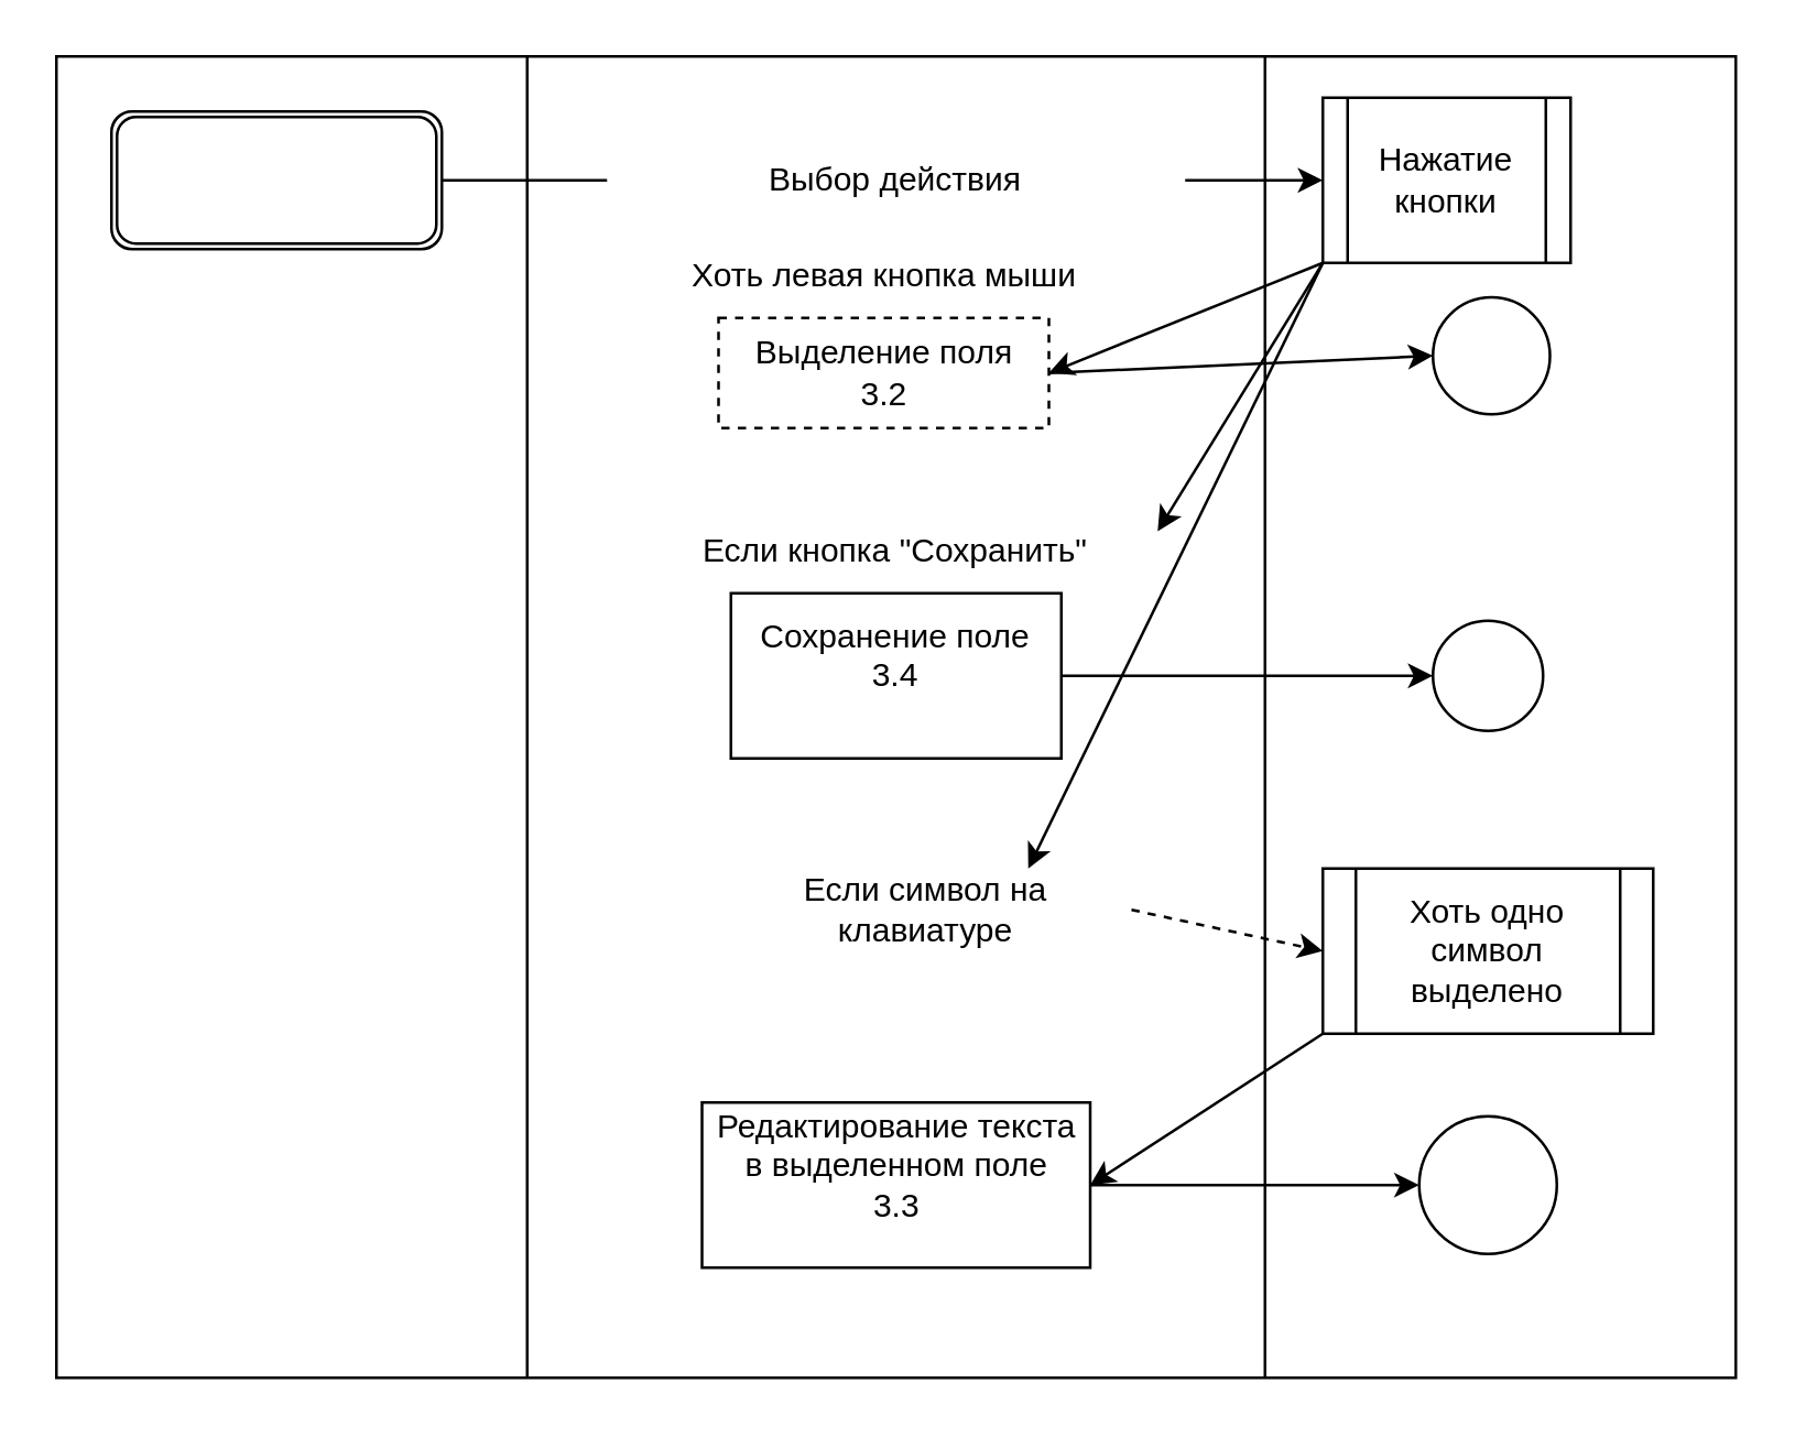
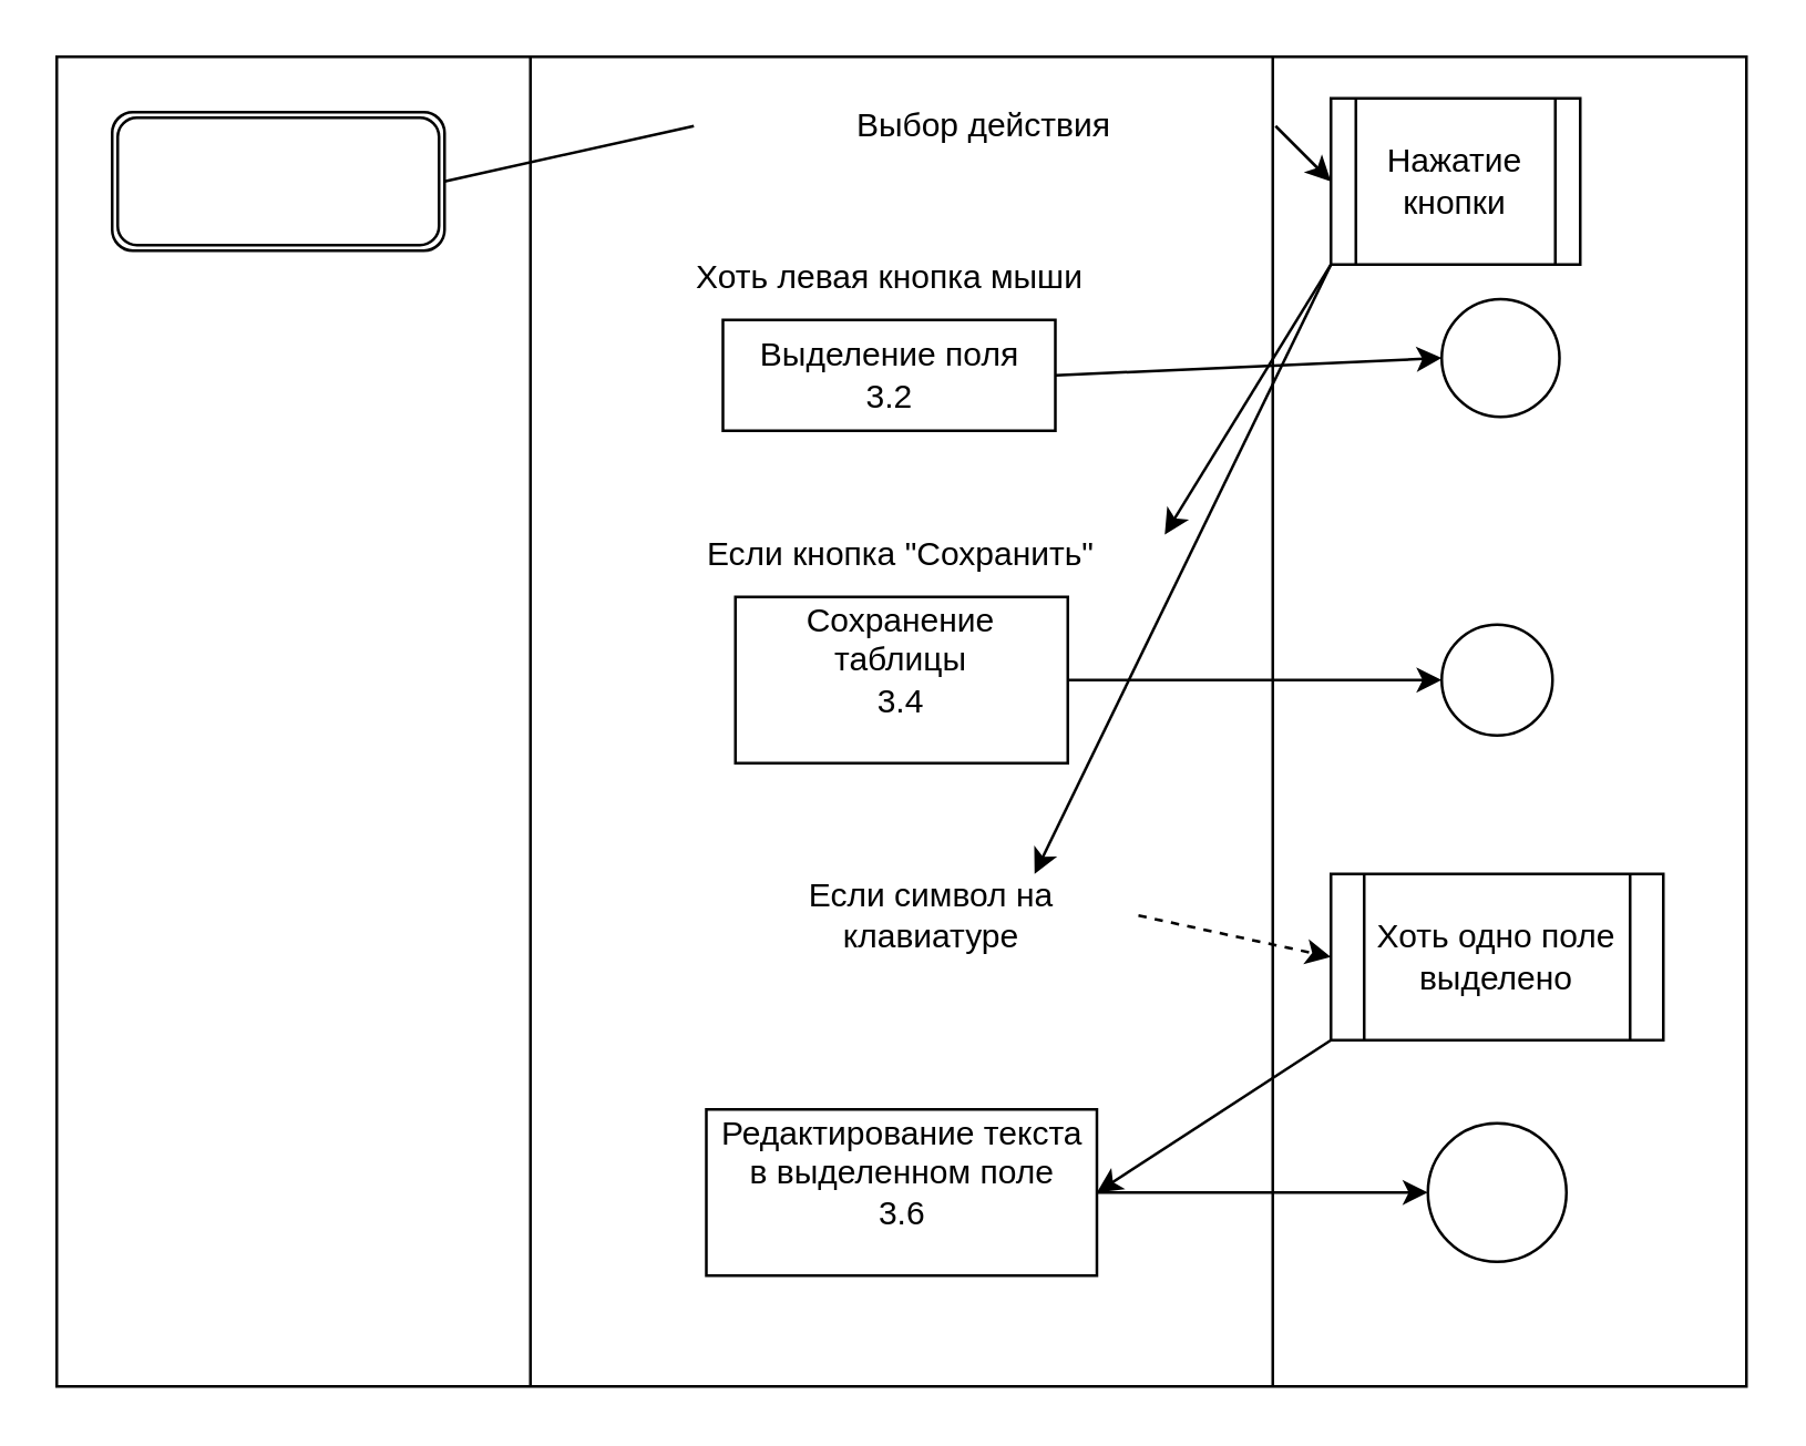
  <mxCell id="0" />
  <mxCell id="1" parent="0" />
  <mxCell id="2" value="" style="shape=process;whiteSpace=wrap;html=1;backgroundOutline=1;size=0.281;" parent="1" vertex="1"><mxGeometry x="20" y="20" width="610" height="480" as="geometry" /></mxCell>
  <mxCell id="3" value="" style="shape=ext;double=1;rounded=1;whiteSpace=wrap;html=1;" parent="1" vertex="1"><mxGeometry x="40" y="40" width="120" height="50" as="geometry" /></mxCell>
  <mxCell id="4" value="" style="endArrow=none;html=1;rounded=0;exitX=1;exitY=0.5;exitDx=0;exitDy=0;entryX=0;entryY=0.5;entryDx=0;entryDy=0;" parent="1" source="3" target="5" edge="1"><mxGeometry width="50" height="50" relative="1" as="geometry"><mxPoint x="220" y="90" as="sourcePoint" /><mxPoint x="260" y="40" as="targetPoint" /></mxGeometry></mxCell>
- <mxCell id="5" value="Выбор действия" style="text;html=1;strokeColor=none;fillColor=none;align=center;verticalAlign=middle;whiteSpace=wrap;rounded=0;" parent="1" vertex="1"><mxGeometry x="220" y="50" width="210" height="30" as="geometry" /></mxCell>
+ <mxCell id="5" value="Выбор действия" style="text;html=1;strokeColor=none;fillColor=none;align=center;verticalAlign=middle;whiteSpace=wrap;rounded=0;" parent="1" vertex="1"><mxGeometry x="250" y="30" width="210" height="30" as="geometry" /></mxCell>
  <mxCell id="6" value="Нажатие кнопки" style="shape=process;whiteSpace=wrap;html=1;backgroundOutline=1;" parent="1" vertex="1"><mxGeometry x="480" y="35" width="90" height="60" as="geometry" /></mxCell>
- <mxCell id="7" value="&lt;div&gt;Выделение поля&lt;/div&gt;&lt;div&gt;3.2&lt;/div&gt;" style="rounded=0;whiteSpace=wrap;html=1;dashed=1;" parent="1" vertex="1"><mxGeometry x="260.5" y="115" width="120" height="40" as="geometry" /></mxCell>
+ <mxCell id="7" value="&lt;div&gt;Выделение поля&lt;/div&gt;&lt;div&gt;3.2&lt;/div&gt;" style="rounded=0;whiteSpace=wrap;html=1;" parent="1" vertex="1"><mxGeometry x="260.5" y="115" width="120" height="40" as="geometry" /></mxCell>
  <mxCell id="8" value="" style="endArrow=classic;html=1;rounded=0;exitX=1;exitY=0.5;exitDx=0;exitDy=0;entryX=0;entryY=0.5;entryDx=0;entryDy=0;" parent="1" source="5" target="6" edge="1"><mxGeometry width="50" height="50" relative="1" as="geometry"><mxPoint x="410" y="20" as="sourcePoint" /><mxPoint x="460" y="-30" as="targetPoint" /></mxGeometry></mxCell>
- <mxCell id="9" value="Хоть одно символ выделено" style="shape=process;whiteSpace=wrap;html=1;backgroundOutline=1;" parent="1" vertex="1"><mxGeometry x="480" y="315" width="120" height="60" as="geometry" /></mxCell>
- <mxCell id="10" value="&#10;&lt;div&gt;Редактирование текста в выделенном поле&lt;/div&gt;&lt;div&gt;3.3&lt;br&gt;&lt;/div&gt;&#10;&#10;" style="rounded=0;whiteSpace=wrap;html=1;" parent="1" vertex="1"><mxGeometry x="254.5" y="400" width="141" height="60" as="geometry" /></mxCell>
- <mxCell id="11" value="&#10;&lt;div&gt;Сохранение поле&lt;/div&gt;3.4&#10;&#10;" style="rounded=0;whiteSpace=wrap;html=1;" parent="1" vertex="1"><mxGeometry x="265" y="215" width="120" height="60" as="geometry" /></mxCell>
+ <mxCell id="9" value="Хоть одно поле выделено" style="shape=process;whiteSpace=wrap;html=1;backgroundOutline=1;" parent="1" vertex="1"><mxGeometry x="480" y="315" width="120" height="60" as="geometry" /></mxCell>
+ <mxCell id="10" value="&#10;&lt;div&gt;Редактирование текста в выделенном поле&lt;/div&gt;&lt;div&gt;3.6&lt;br&gt;&lt;/div&gt;&#10;&#10;" style="rounded=0;whiteSpace=wrap;html=1;" parent="1" vertex="1"><mxGeometry x="254.5" y="400" width="141" height="60" as="geometry" /></mxCell>
+ <mxCell id="11" value="&#10;&lt;div&gt;Сохранение таблицы&lt;/div&gt;3.4&#10;&#10;" style="rounded=0;whiteSpace=wrap;html=1;" parent="1" vertex="1"><mxGeometry x="265" y="215" width="120" height="60" as="geometry" /></mxCell>
  <mxCell id="12" value="Хоть левая кнопка мыши" style="text;html=1;strokeColor=none;fillColor=none;align=center;verticalAlign=middle;whiteSpace=wrap;rounded=0;" parent="1" vertex="1"><mxGeometry x="245.5" y="85" width="150" height="30" as="geometry" /></mxCell>
  <mxCell id="13" value="Если символ на клавиатуре" style="text;html=1;strokeColor=none;fillColor=none;align=center;verticalAlign=middle;whiteSpace=wrap;rounded=0;" parent="1" vertex="1"><mxGeometry x="260.5" y="315" width="150" height="30" as="geometry" /></mxCell>
  <mxCell id="14" value="Если кнопка &quot;Сохранить&quot;" style="text;html=1;strokeColor=none;fillColor=none;align=center;verticalAlign=middle;whiteSpace=wrap;rounded=0;" parent="1" vertex="1"><mxGeometry x="230" y="185" width="190" height="30" as="geometry" /></mxCell>
- <mxCell id="15" value="" style="endArrow=classic;html=1;rounded=0;entryX=1;entryY=0.5;entryDx=0;entryDy=0;exitX=0;exitY=1;exitDx=0;exitDy=0;" parent="1" source="6" target="7" edge="1"><mxGeometry width="50" height="50" relative="1" as="geometry"><mxPoint x="460" y="180" as="sourcePoint" /><mxPoint x="510" y="130" as="targetPoint" /></mxGeometry></mxCell>
  <mxCell id="16" value="" style="endArrow=classic;html=1;rounded=0;entryX=1;entryY=0.25;entryDx=0;entryDy=0;exitX=0;exitY=1;exitDx=0;exitDy=0;" parent="1" source="6" target="14" edge="1"><mxGeometry width="50" height="50" relative="1" as="geometry"><mxPoint x="500" y="210" as="sourcePoint" /><mxPoint x="550" y="160" as="targetPoint" /></mxGeometry></mxCell>
  <mxCell id="17" value="" style="endArrow=classic;html=1;rounded=0;entryX=0.75;entryY=0;entryDx=0;entryDy=0;exitX=0;exitY=1;exitDx=0;exitDy=0;" parent="1" source="6" target="13" edge="1"><mxGeometry width="50" height="50" relative="1" as="geometry"><mxPoint x="440" y="230" as="sourcePoint" /><mxPoint x="490" y="180" as="targetPoint" /></mxGeometry></mxCell>
  <mxCell id="18" value="" style="endArrow=classic;html=1;rounded=0;exitX=1;exitY=0.5;exitDx=0;exitDy=0;entryX=0;entryY=0.5;entryDx=0;entryDy=0;dashed=1;" parent="1" source="13" target="9" edge="1"><mxGeometry width="50" height="50" relative="1" as="geometry"><mxPoint x="420" y="350" as="sourcePoint" /><mxPoint x="470" y="300" as="targetPoint" /></mxGeometry></mxCell>
  <mxCell id="19" value="" style="endArrow=classic;html=1;rounded=0;entryX=1;entryY=0.5;entryDx=0;entryDy=0;exitX=0;exitY=1;exitDx=0;exitDy=0;" parent="1" source="9" target="10" edge="1"><mxGeometry width="50" height="50" relative="1" as="geometry"><mxPoint x="490" y="450" as="sourcePoint" /><mxPoint x="540" y="400" as="targetPoint" /></mxGeometry></mxCell>
  <mxCell id="20" value="" style="ellipse;whiteSpace=wrap;html=1;aspect=fixed;" parent="1" vertex="1"><mxGeometry x="520" y="225" width="40" height="40" as="geometry" /></mxCell>
  <mxCell id="21" value="" style="endArrow=classic;html=1;rounded=0;exitX=1;exitY=0.5;exitDx=0;exitDy=0;entryX=0;entryY=0.5;entryDx=0;entryDy=0;" parent="1" source="11" target="20" edge="1"><mxGeometry width="50" height="50" relative="1" as="geometry"><mxPoint x="460" y="260" as="sourcePoint" /><mxPoint x="510" y="210" as="targetPoint" /></mxGeometry></mxCell>
  <mxCell id="22" value="" style="ellipse;whiteSpace=wrap;html=1;aspect=fixed;" vertex="1" parent="1"><mxGeometry x="515" y="405" width="50" height="50" as="geometry" /></mxCell>
  <mxCell id="23" value="" style="endArrow=classic;html=1;rounded=0;exitX=1;exitY=0.5;exitDx=0;exitDy=0;entryX=0;entryY=0.5;entryDx=0;entryDy=0;" edge="1" parent="1" source="10" target="22"><mxGeometry width="50" height="50" relative="1" as="geometry"><mxPoint x="480" y="440" as="sourcePoint" /><mxPoint x="530" y="390" as="targetPoint" /></mxGeometry></mxCell>
  <mxCell id="24" value="" style="endArrow=classic;html=1;rounded=0;entryX=0;entryY=0.5;entryDx=0;entryDy=0;exitX=1;exitY=0.5;exitDx=0;exitDy=0;" edge="1" parent="1" source="7" target="25"><mxGeometry width="50" height="50" relative="1" as="geometry"><mxPoint x="420" y="160" as="sourcePoint" /><mxPoint x="470" y="110" as="targetPoint" /></mxGeometry></mxCell>
  <mxCell id="25" value="" style="ellipse;whiteSpace=wrap;html=1;aspect=fixed;" vertex="1" parent="1"><mxGeometry x="520" y="107.5" width="42.5" height="42.5" as="geometry" /></mxCell>
